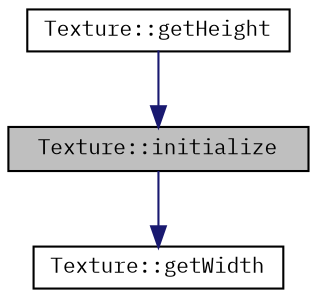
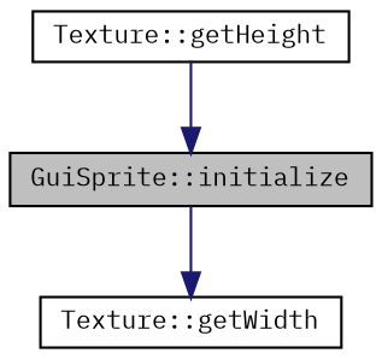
  digraph {
    fontname="IBM Plex Mono"
    rankdir=TB
    node [color=black fillcolor=white fontname="IBM Plex Mono" fontsize=10 shape=record style=filled]
    edge [color=midnightblue fontname="IBM Plex Mono" fontsize=10 labelfontname=Helvetica labelfontsize=10 style=solid]
-   n1 [fillcolor=grey75 fontcolor=black height=0.2 label="Texture::initialize" width=0.4]
+   n1 [fillcolor=grey75 fontcolor=black height=0.2 label="GuiSprite::initialize" width=0.4]
    n2 [height=0.2 label="Texture::getWidth" width=0.4]
    n3 [height=0.2 label="Texture::getHeight" width=0.4]
    n1 -> n2
    n3 -> n1
  }
